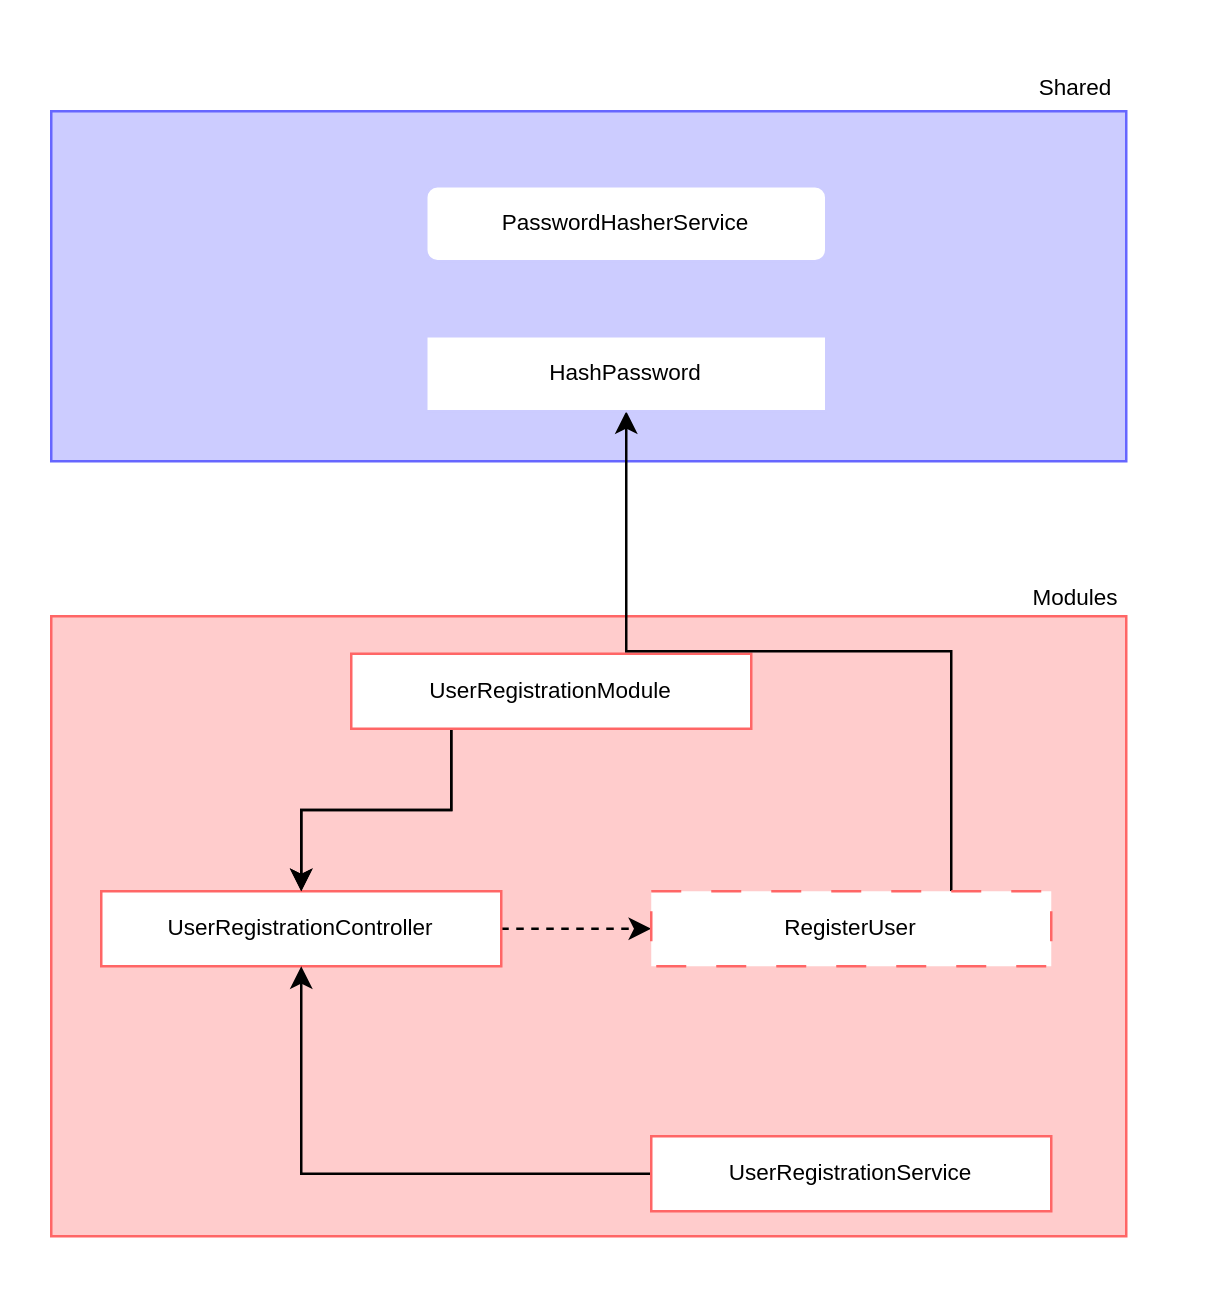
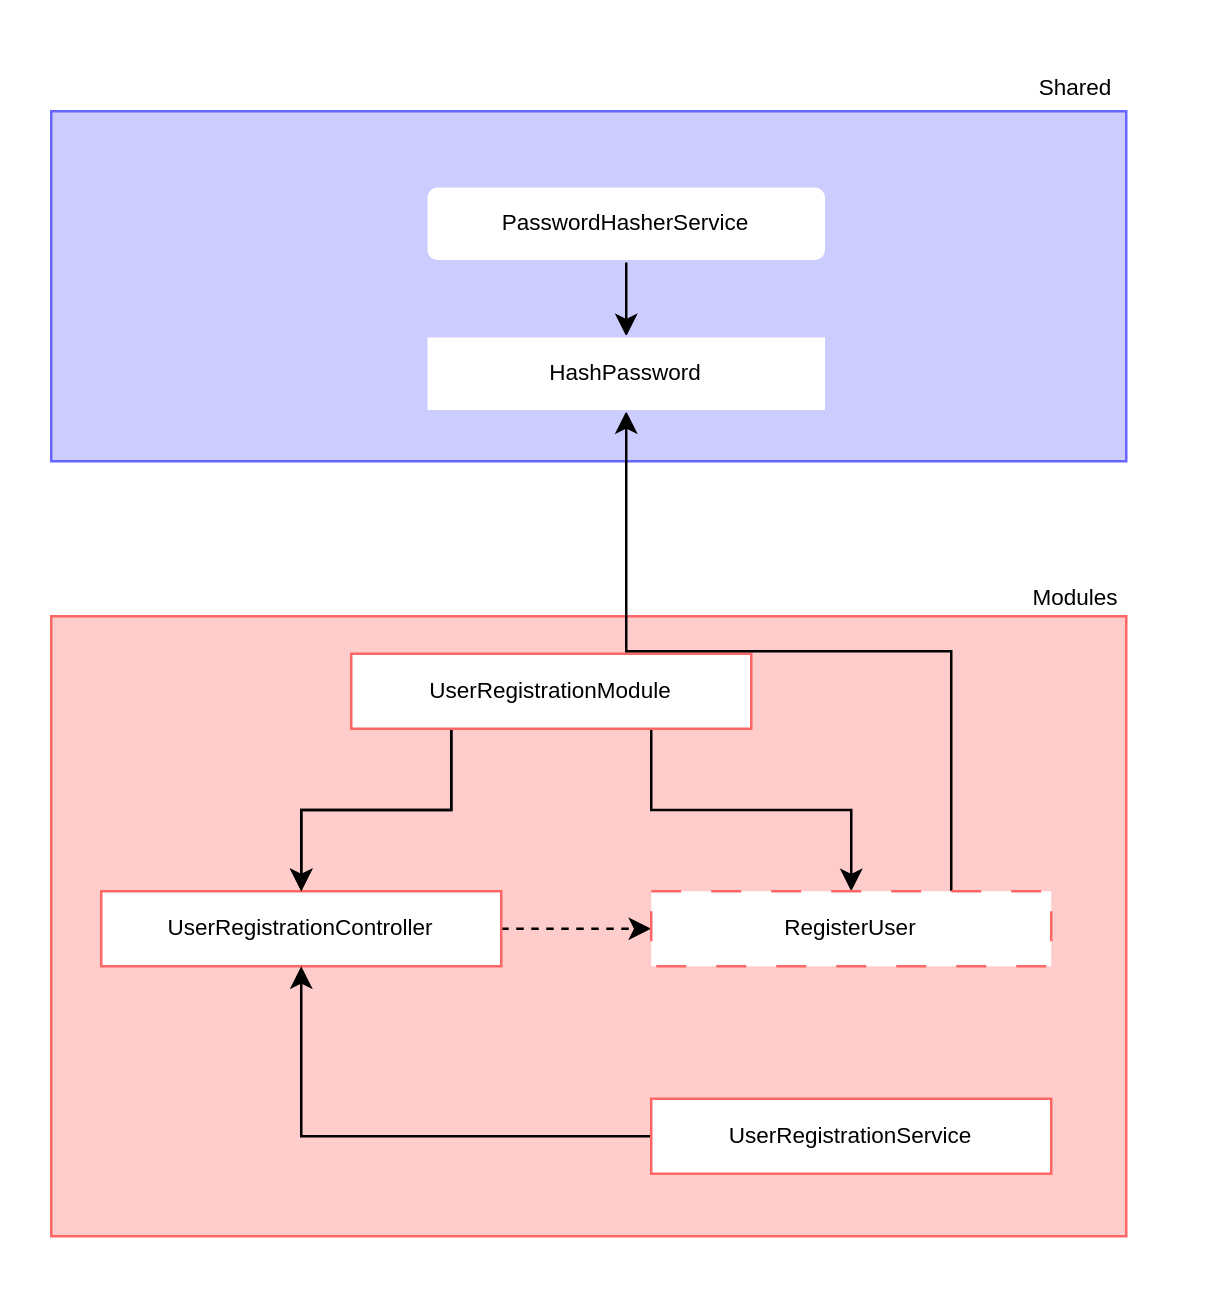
  <mxCell id="0" />
  <mxCell id="1" parent="0" />
  <mxCell id="2" value="" style="rounded=0;whiteSpace=wrap;html=1;strokeColor=#6666FF;fillColor=#CCCCFF;" vertex="1" parent="1"><mxGeometry x="20" y="44" width="430" height="140" as="geometry" /></mxCell>
  <mxCell id="3" value="" style="rounded=0;whiteSpace=wrap;html=1;strokeColor=#FF6666;fillColor=#FFCCCC;" parent="1" vertex="1"><mxGeometry x="20" y="246" width="430" height="248" as="geometry" /></mxCell>
  <mxCell id="4" value="Modules" style="text;html=1;align=center;verticalAlign=middle;whiteSpace=wrap;rounded=0;fontSize=9;" vertex="1" parent="1"><mxGeometry x="400" y="224" width="60" height="30" as="geometry" /></mxCell>
  <mxCell id="5" style="edgeStyle=orthogonalEdgeStyle;rounded=0;orthogonalLoop=1;jettySize=auto;html=1;exitX=1;exitY=0.5;exitDx=0;exitDy=0;dashed=1;" edge="1" parent="1" source="6" target="12"><mxGeometry relative="1" as="geometry" /></mxCell>
  <mxCell id="6" value="UserRegistrationController" style="rounded=0;whiteSpace=wrap;html=1;strokeColor=#FF6666;fontSize=9;" vertex="1" parent="1"><mxGeometry x="40" y="356" width="160" height="30" as="geometry" /></mxCell>
  <mxCell id="7" style="edgeStyle=orthogonalEdgeStyle;rounded=0;orthogonalLoop=1;jettySize=auto;html=1;exitX=0.25;exitY=1;exitDx=0;exitDy=0;entryX=0.5;entryY=0;entryDx=0;entryDy=0;" edge="1" parent="1" source="10" target="6"><mxGeometry relative="1" as="geometry" /></mxCell>
  <mxCell id="8" style="edgeStyle=orthogonalEdgeStyle;rounded=0;orthogonalLoop=1;jettySize=auto;html=1;exitX=0.25;exitY=1;exitDx=0;exitDy=0;entryX=0.5;entryY=0;entryDx=0;entryDy=0;" edge="1" parent="1" source="10" target="6"><mxGeometry relative="1" as="geometry" /></mxCell>
+ <mxCell id="9" style="edgeStyle=orthogonalEdgeStyle;rounded=0;orthogonalLoop=1;jettySize=auto;html=1;exitX=0.75;exitY=1;exitDx=0;exitDy=0;entryX=0.5;entryY=0;entryDx=0;entryDy=0;" edge="1" parent="1" source="10" target="12"><mxGeometry relative="1" as="geometry" /></mxCell>
  <mxCell id="10" value="UserRegistrationModule" style="rounded=0;whiteSpace=wrap;html=1;strokeColor=#FF6666;fontSize=9;" vertex="1" parent="1"><mxGeometry x="140" y="261" width="160" height="30" as="geometry" /></mxCell>
  <mxCell id="11" style="edgeStyle=orthogonalEdgeStyle;rounded=0;orthogonalLoop=1;jettySize=auto;html=1;exitX=0.75;exitY=0;exitDx=0;exitDy=0;entryX=0.5;entryY=1;entryDx=0;entryDy=0;" edge="1" parent="1" source="12" target="16"><mxGeometry relative="1" as="geometry"><Array as="points"><mxPoint x="380" y="260" /><mxPoint x="250" y="260" /></Array></mxGeometry></mxCell>
  <mxCell id="12" value="RegisterUser" style="rounded=0;whiteSpace=wrap;html=1;strokeColor=#FF6666;fontSize=9;fillStyle=auto;dashed=1;dashPattern=12 12;" vertex="1" parent="1"><mxGeometry x="260" y="356" width="160" height="30" as="geometry" /></mxCell>
  <mxCell id="13" value="Shared" style="text;html=1;align=center;verticalAlign=middle;whiteSpace=wrap;rounded=0;fontSize=9;" vertex="1" parent="1"><mxGeometry x="400" y="20" width="60" height="30" as="geometry" /></mxCell>
+ <mxCell id="14" style="edgeStyle=orthogonalEdgeStyle;rounded=0;orthogonalLoop=1;jettySize=auto;html=1;exitX=0.5;exitY=1;exitDx=0;exitDy=0;entryX=0.5;entryY=0;entryDx=0;entryDy=0;" edge="1" parent="1" source="15" target="16"><mxGeometry relative="1" as="geometry" /></mxCell>
  <mxCell id="15" value="PasswordHasherService" style="whiteSpace=wrap;html=1;strokeColor=#CCCCFF;fontSize=9;rounded=1;" vertex="1" parent="1"><mxGeometry x="170" y="74" width="160" height="30" as="geometry" /></mxCell>
  <mxCell id="16" value="HashPassword" style="rounded=0;whiteSpace=wrap;html=1;strokeColor=#CCCCFF;fontSize=9;" vertex="1" parent="1"><mxGeometry x="170" y="134" width="160" height="30" as="geometry" /></mxCell>
  <mxCell id="17" style="edgeStyle=orthogonalEdgeStyle;rounded=0;orthogonalLoop=1;jettySize=auto;html=1;" edge="1" parent="1" source="18" target="6"><mxGeometry relative="1" as="geometry" /></mxCell>
- <mxCell id="18" value="UserRegistrationService" style="rounded=0;whiteSpace=wrap;html=1;strokeColor=#FF6666;fontSize=9;" vertex="1" parent="1"><mxGeometry x="260" y="454" width="160" height="30" as="geometry" /></mxCell>
+ <mxCell id="18" value="UserRegistrationService" style="rounded=0;whiteSpace=wrap;html=1;strokeColor=#FF6666;fontSize=9;" vertex="1" parent="1"><mxGeometry x="260" y="439" width="160" height="30" as="geometry" /></mxCell>
